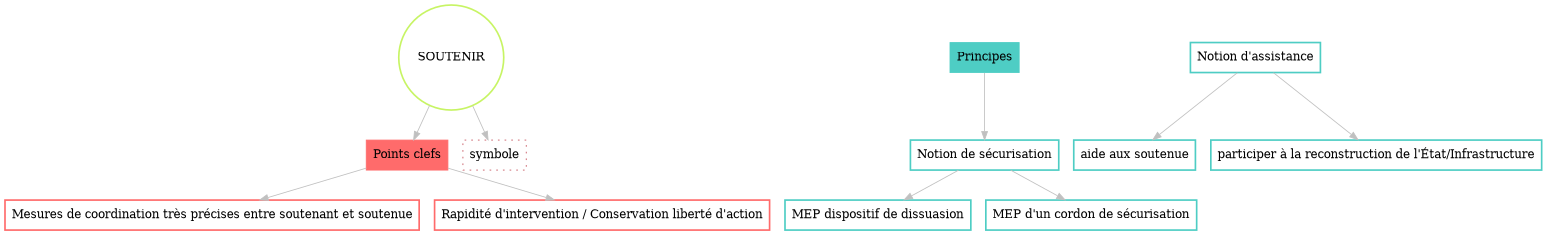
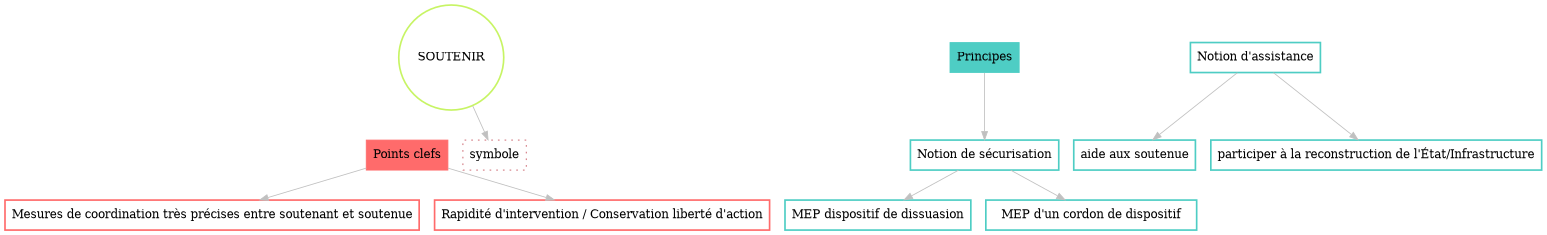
  digraph {
    node [color="#4ECDC4" shape=rectangle style=bold]
    edge [color=grey]
    SOUTENIR [color="#C7F464" shape=circle]
    "Points clefs" [color="#FF6B6B" style=filled]
    symbole [color="#C44D58" style=dotted]
    "Mesures de coordination très précises entre soutenant et soutenue" [color="#FF6B6B"]
    "Rapidité d'intervention / Conservation liberté d'action" [color="#FF6B6B"]
    Principes [style=filled]
    "Notion de sécurisation"
    "MEP dispositif de dissuasion"
-   "MEP d'un cordon de sécurisation"
+   "MEP d'un cordon de sécurisation" [label="MEP d'un cordon de dispositif"]
    n10 [label="aide aux soutenue"]
    "Notion d'assistance"
    "participer à la reconstruction de l'État/Infrastructure"
-   SOUTENIR -> "Points clefs"
    SOUTENIR -> symbole
    "Points clefs" -> "Mesures de coordination très précises entre soutenant et soutenue"
    "Points clefs" -> "Rapidité d'intervention / Conservation liberté d'action"
    Principes -> "Notion de sécurisation"
    "Notion de sécurisation" -> "MEP dispositif de dissuasion"
    "Notion de sécurisation" -> "MEP d'un cordon de sécurisation"
    "Notion d'assistance" -> n10
    "Notion d'assistance" -> "participer à la reconstruction de l'État/Infrastructure"
  }
